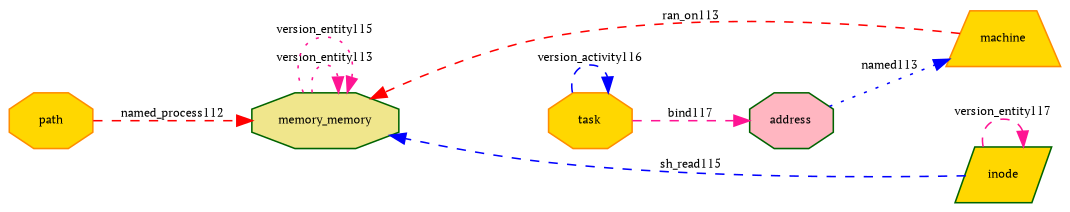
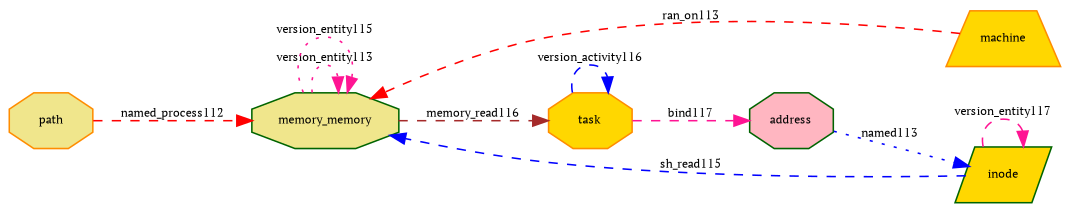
  digraph {
    fontname="PT Serif"
    rankdir=LR
    node [color=darkorange fillcolor=gold fontname="PT Serif" fontsize=8 shape=octagon style=filled]
    edge [color=deeppink fontname="PT Serif" fontsize=8 style=dashed]
-   n1 [label=path]
+   n1 [fillcolor=khaki label=path]
    n2 [color=darkgreen fillcolor=khaki label=memory_memory]
    n3 [label=task]
    n4 [color=darkgreen fillcolor=lightpink label=address]
    n5 [label=machine shape=trapezium]
    n6 [color=darkgreen label=inode shape=parallelogram]
    n1 -> n2 [color=red label=named_process112]
    n2 -> n2 [label=version_entity113 style=dotted]
    n2 -> n2 [label=version_entity115 style=dotted]
+   n2 -> n3 [color=brown label=memory_read116]
    n3 -> n3 [color=blue label=version_activity116]
    n3 -> n4 [label=bind117]
-   n4 -> n5 [color=blue label=named113 style=dotted]
+   n4 -> n6 [color=blue label=named113 style=dotted]
    n5 -> n2 [color=red label=ran_on113]
    n6 -> n2 [color=blue label=sh_read115]
    n6 -> n6 [label=version_entity117]
  }
